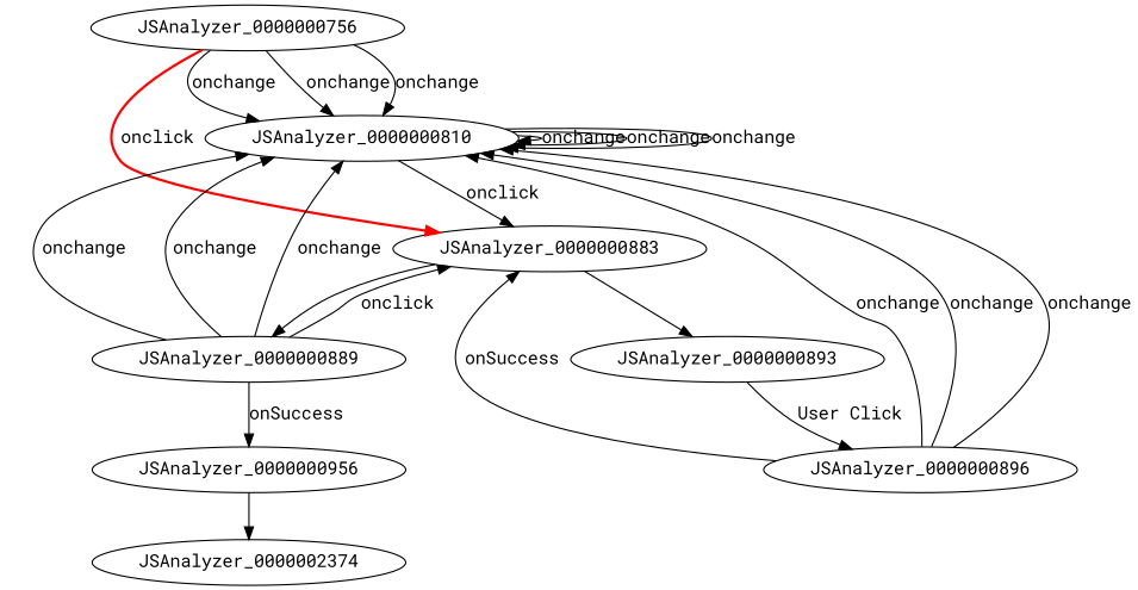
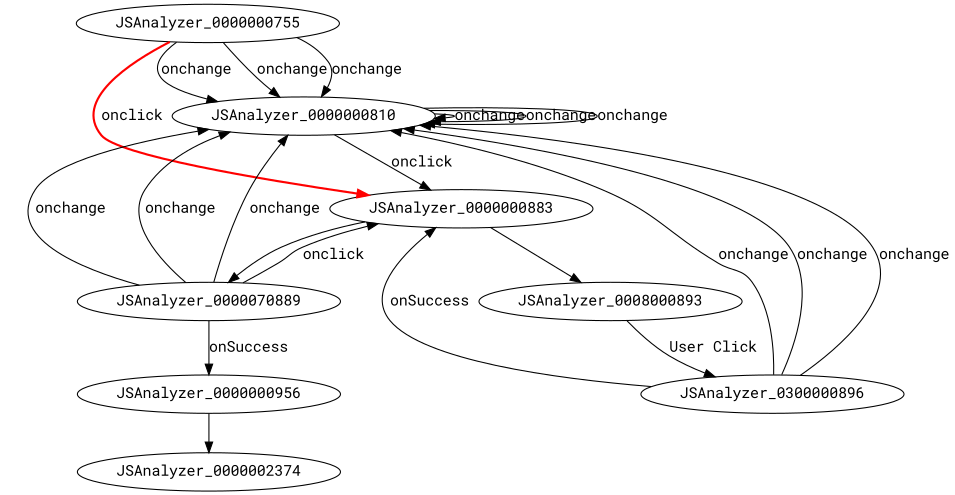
  digraph {
    fontname="Roboto Mono"
    node [fontname="Roboto Mono"]
    edge [fontname="Roboto Mono"]
    n1 [label=JSAnalyzer_0000000810]
-   JSAnalyzer_0000000755 [label=JSAnalyzer_0000000756]
+   JSAnalyzer_0000000755
    JSAnalyzer_0000000883
-   JSAnalyzer_0000000889
-   JSAnalyzer_0000000893
+   JSAnalyzer_0000000889 [label=JSAnalyzer_0000070889]
+   JSAnalyzer_0000000893 [label=JSAnalyzer_0008000893]
    JSAnalyzer_0000000956
-   JSAnalyzer_0000000896
+   JSAnalyzer_0000000896 [label=JSAnalyzer_0300000896]
    JSAnalyzer_0000002374
    n1 -> n1 [label=onchange]
    n1 -> n1 [label=onchange]
    n1 -> n1 [label=onchange]
    n1 -> JSAnalyzer_0000000883 [label=onclick]
    JSAnalyzer_0000000755 -> n1 [label=onchange]
    JSAnalyzer_0000000755 -> n1 [label=onchange]
    JSAnalyzer_0000000755 -> n1 [label=onchange]
    JSAnalyzer_0000000755 -> JSAnalyzer_0000000883 [color=red label=onclick style=bold]
    JSAnalyzer_0000000883 -> JSAnalyzer_0000000889
    JSAnalyzer_0000000883 -> JSAnalyzer_0000000893
    JSAnalyzer_0000000889 -> n1 [label=onchange]
    JSAnalyzer_0000000889 -> n1 [label=onchange]
    JSAnalyzer_0000000889 -> n1 [label=onchange]
    JSAnalyzer_0000000889 -> JSAnalyzer_0000000883 [label=onclick]
    JSAnalyzer_0000000889 -> JSAnalyzer_0000000956 [label=onSuccess]
    JSAnalyzer_0000000893 -> JSAnalyzer_0000000896 [label="User Click"]
    JSAnalyzer_0000000956 -> JSAnalyzer_0000002374
    JSAnalyzer_0000000896 -> n1 [label=onchange]
    JSAnalyzer_0000000896 -> n1 [label=onchange]
    JSAnalyzer_0000000896 -> n1 [label=onchange]
    JSAnalyzer_0000000896 -> JSAnalyzer_0000000883 [label=onSuccess]
  }
